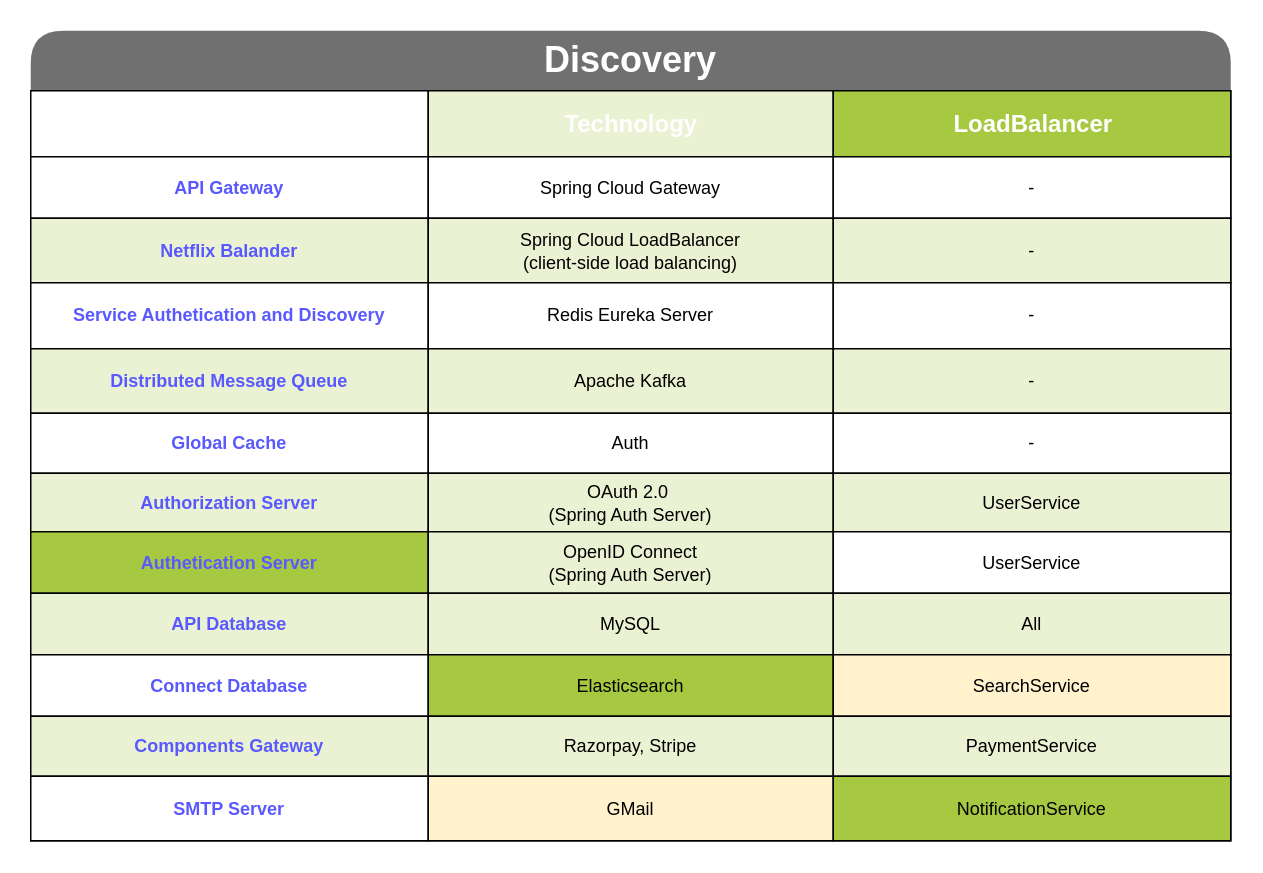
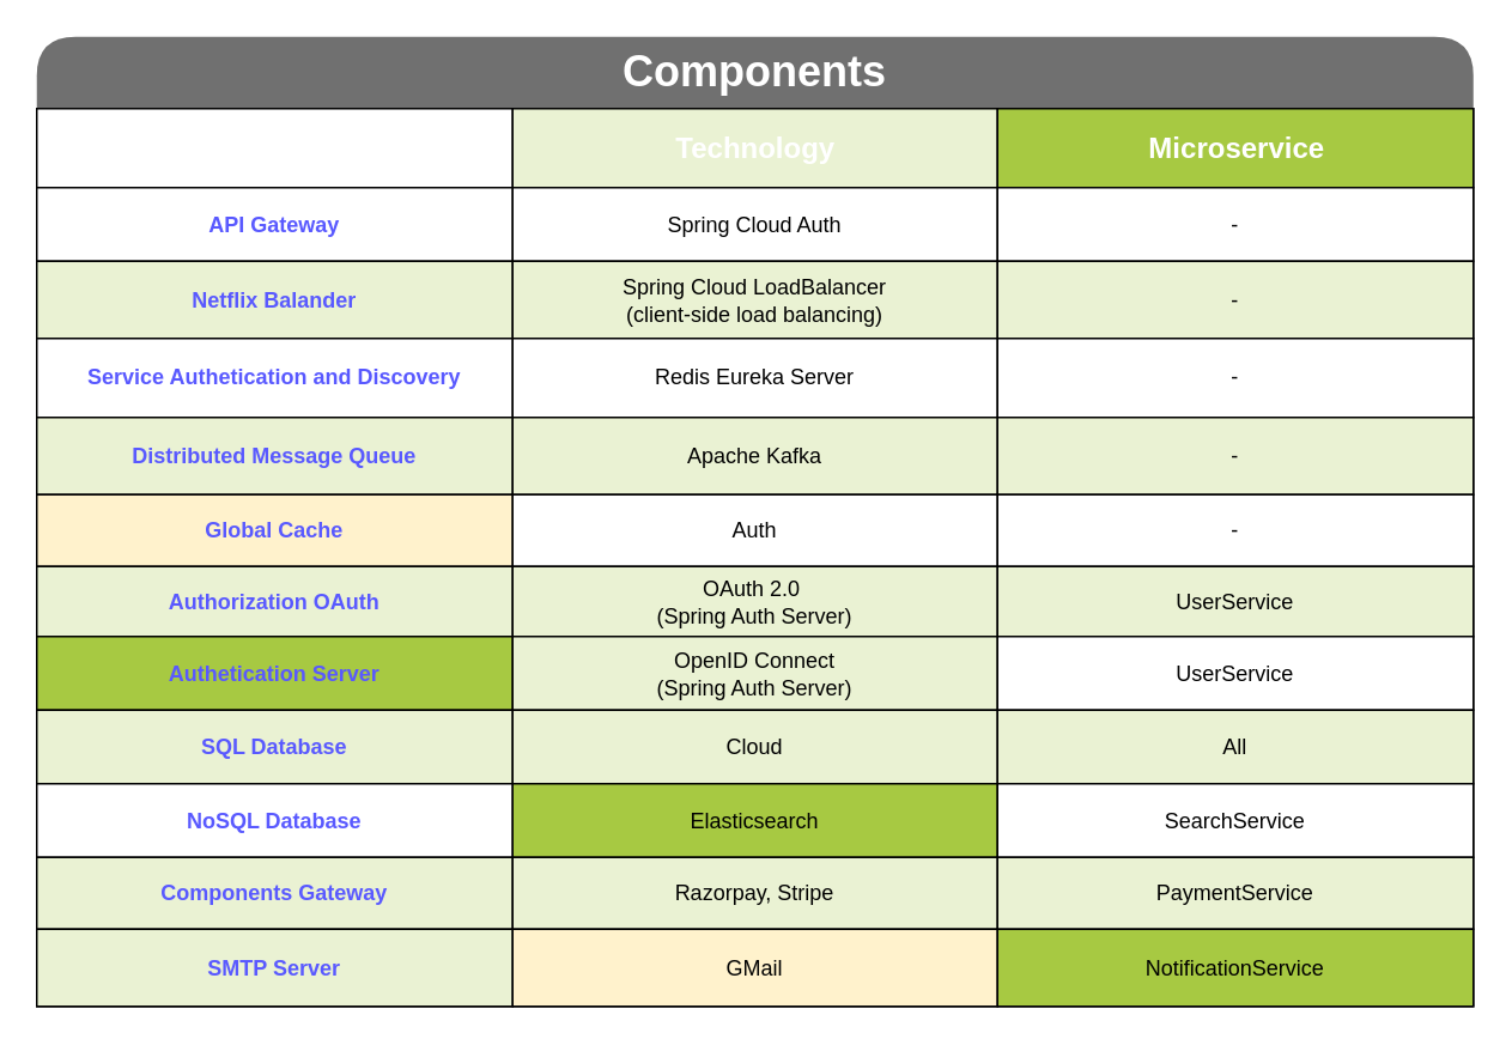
  <mxCell id="0" />
  <mxCell id="1" parent="0" />
- <mxCell id="2" value="&lt;h1&gt;&lt;font style=&quot;color: rgb(255, 255, 255);&quot;&gt;Discovery&lt;/font&gt;&lt;/h1&gt;" style="swimlane;whiteSpace=wrap;html=1;rounded=1;arcSize=18;startSize=40;glass=0;gradientColor=none;fillColor=#707070;strokeColor=none;" vertex="1" parent="1"><mxGeometry x="20" y="20" width="800" height="540" as="geometry"><mxRectangle x="40" y="1160" width="240" height="40" as="alternateBounds" /></mxGeometry></mxCell>
+ <mxCell id="2" value="&lt;h1&gt;&lt;font style=&quot;color: rgb(255, 255, 255);&quot;&gt;Components&lt;/font&gt;&lt;/h1&gt;" style="swimlane;whiteSpace=wrap;html=1;rounded=1;arcSize=18;startSize=40;glass=0;gradientColor=none;fillColor=#707070;strokeColor=none;" vertex="1" parent="1"><mxGeometry x="20" y="20" width="800" height="540" as="geometry"><mxRectangle x="40" y="1160" width="240" height="40" as="alternateBounds" /></mxGeometry></mxCell>
  <mxCell id="3" value="Assets" style="childLayout=tableLayout;recursiveResize=0;strokeColor=default;fillColor=none;shadow=0;rounded=0;swimlaneLine=0;arcSize=0;" vertex="1" parent="2"><mxGeometry y="40" width="800" height="500" as="geometry" /></mxCell>
  <mxCell id="4" style="shape=tableRow;horizontal=0;startSize=0;swimlaneHead=0;swimlaneBody=0;top=0;left=0;bottom=0;right=0;dropTarget=0;collapsible=0;recursiveResize=0;expand=0;fontStyle=0;strokeColor=inherit;fillColor=#ffffff;rounded=0;swimlaneLine=0;" vertex="1" parent="3"><mxGeometry width="800" height="44" as="geometry" /></mxCell>
  <mxCell id="5" value="Component" style="connectable=0;recursiveResize=0;strokeColor=inherit;fillColor=#ffffff;align=center;fontStyle=1;fontColor=#FFFFFF;html=1;rounded=0;fontSize=16;swimlaneLine=0;" vertex="1" parent="4"><mxGeometry width="265" height="44" as="geometry"><mxRectangle width="265" height="44" as="alternateBounds" /></mxGeometry></mxCell>
  <mxCell id="6" value="Technology" style="connectable=0;recursiveResize=0;strokeColor=inherit;fillColor=#eaf2d3;align=center;fontStyle=1;fontColor=#FFFFFF;html=1;rounded=0;fontSize=16;swimlaneLine=0;" vertex="1" parent="4"><mxGeometry x="265" width="270" height="44" as="geometry"><mxRectangle width="270" height="44" as="alternateBounds" /></mxGeometry></mxCell>
- <mxCell id="7" value="LoadBalancer" style="connectable=0;recursiveResize=0;strokeColor=inherit;fillColor=#A7C942;align=center;fontStyle=1;fontColor=#FFFFFF;html=1;rounded=0;fontSize=16;swimlaneLine=0;" vertex="1" parent="4"><mxGeometry x="535" width="265" height="44" as="geometry"><mxRectangle width="265" height="44" as="alternateBounds" /></mxGeometry></mxCell>
+ <mxCell id="7" value="Microservice" style="connectable=0;recursiveResize=0;strokeColor=inherit;fillColor=#A7C942;align=center;fontStyle=1;fontColor=#FFFFFF;html=1;rounded=0;fontSize=16;swimlaneLine=0;" vertex="1" parent="4"><mxGeometry x="535" width="265" height="44" as="geometry"><mxRectangle width="265" height="44" as="alternateBounds" /></mxGeometry></mxCell>
  <mxCell id="8" value="" style="shape=tableRow;horizontal=0;startSize=0;swimlaneHead=0;swimlaneBody=0;top=0;left=0;bottom=0;right=0;dropTarget=0;collapsible=0;recursiveResize=0;expand=0;fontStyle=0;strokeColor=inherit;fillColor=#ffffff;rounded=0;swimlaneLine=0;" vertex="1" parent="3"><mxGeometry y="44" width="800" height="41" as="geometry" /></mxCell>
  <mxCell id="9" value="API Gateway" style="connectable=0;recursiveResize=0;strokeColor=inherit;fillColor=inherit;align=center;whiteSpace=wrap;html=1;rounded=0;fontStyle=1;fontColor=#5959FF;swimlaneLine=0;" vertex="1" parent="8"><mxGeometry width="265" height="41" as="geometry"><mxRectangle width="265" height="41" as="alternateBounds" /></mxGeometry></mxCell>
- <mxCell id="10" value="Spring Cloud Gateway" style="connectable=0;recursiveResize=0;strokeColor=inherit;fillColor=inherit;align=center;whiteSpace=wrap;html=1;rounded=0;fontStyle=0;swimlaneLine=0;" vertex="1" parent="8"><mxGeometry x="265" width="270" height="41" as="geometry"><mxRectangle width="270" height="41" as="alternateBounds" /></mxGeometry></mxCell>
+ <mxCell id="10" value="Spring Cloud Auth" style="connectable=0;recursiveResize=0;strokeColor=inherit;fillColor=inherit;align=center;whiteSpace=wrap;html=1;rounded=0;fontStyle=0;swimlaneLine=0;" vertex="1" parent="8"><mxGeometry x="265" width="270" height="41" as="geometry"><mxRectangle width="270" height="41" as="alternateBounds" /></mxGeometry></mxCell>
  <mxCell id="11" value="-" style="connectable=0;recursiveResize=0;strokeColor=inherit;fillColor=inherit;align=center;whiteSpace=wrap;html=1;rounded=0;fontStyle=0;swimlaneLine=0;" vertex="1" parent="8"><mxGeometry x="535" width="265" height="41" as="geometry"><mxRectangle width="265" height="41" as="alternateBounds" /></mxGeometry></mxCell>
  <mxCell id="12" value="" style="shape=tableRow;horizontal=0;startSize=0;swimlaneHead=0;swimlaneBody=0;top=0;left=0;bottom=0;right=0;dropTarget=0;collapsible=0;recursiveResize=0;expand=0;fontStyle=1;strokeColor=inherit;fillColor=#EAF2D3;rounded=0;swimlaneLine=0;" vertex="1" parent="3"><mxGeometry y="85" width="800" height="43" as="geometry" /></mxCell>
  <mxCell id="13" value="Netflix Balander" style="connectable=0;recursiveResize=0;strokeColor=inherit;fillColor=inherit;whiteSpace=wrap;html=1;rounded=0;fontStyle=1;align=center;fontColor=#5959FF;swimlaneLine=0;" vertex="1" parent="12"><mxGeometry width="265" height="43" as="geometry"><mxRectangle width="265" height="43" as="alternateBounds" /></mxGeometry></mxCell>
  <mxCell id="14" value="Spring Cloud LoadBalancer&lt;div&gt;(client-side load balancing)&lt;/div&gt;" style="connectable=0;recursiveResize=0;strokeColor=inherit;fillColor=inherit;whiteSpace=wrap;html=1;rounded=0;fontStyle=0;swimlaneLine=0;" vertex="1" parent="12"><mxGeometry x="265" width="270" height="43" as="geometry"><mxRectangle width="270" height="43" as="alternateBounds" /></mxGeometry></mxCell>
  <mxCell id="15" value="-" style="connectable=0;recursiveResize=0;strokeColor=inherit;fillColor=inherit;whiteSpace=wrap;html=1;rounded=0;fontStyle=0;swimlaneLine=0;" vertex="1" parent="12"><mxGeometry x="535" width="265" height="43" as="geometry"><mxRectangle width="265" height="43" as="alternateBounds" /></mxGeometry></mxCell>
  <mxCell id="16" value="" style="shape=tableRow;horizontal=0;startSize=0;swimlaneHead=0;swimlaneBody=0;top=0;left=0;bottom=0;right=0;dropTarget=0;collapsible=0;recursiveResize=0;expand=0;fontStyle=0;strokeColor=inherit;fillColor=#ffffff;rounded=0;swimlaneLine=0;" vertex="1" parent="3"><mxGeometry y="128" width="800" height="44" as="geometry" /></mxCell>
  <mxCell id="17" value="Service Authetication and Discovery" style="connectable=0;recursiveResize=0;strokeColor=inherit;fillColor=inherit;fontStyle=1;align=center;whiteSpace=wrap;html=1;rounded=0;fontColor=#5959FF;swimlaneLine=0;" vertex="1" parent="16"><mxGeometry width="265" height="44" as="geometry"><mxRectangle width="265" height="44" as="alternateBounds" /></mxGeometry></mxCell>
  <mxCell id="18" value="Redis Eureka Server" style="connectable=0;recursiveResize=0;strokeColor=inherit;fillColor=inherit;fontStyle=0;align=center;whiteSpace=wrap;html=1;rounded=0;swimlaneLine=0;" vertex="1" parent="16"><mxGeometry x="265" width="270" height="44" as="geometry"><mxRectangle width="270" height="44" as="alternateBounds" /></mxGeometry></mxCell>
  <mxCell id="19" value="-" style="connectable=0;recursiveResize=0;strokeColor=inherit;fillColor=inherit;fontStyle=0;align=center;whiteSpace=wrap;html=1;rounded=0;swimlaneLine=0;" vertex="1" parent="16"><mxGeometry x="535" width="265" height="44" as="geometry"><mxRectangle width="265" height="44" as="alternateBounds" /></mxGeometry></mxCell>
  <mxCell id="20" value="" style="shape=tableRow;horizontal=0;startSize=0;swimlaneHead=0;swimlaneBody=0;top=0;left=0;bottom=0;right=0;dropTarget=0;collapsible=0;recursiveResize=0;expand=0;fontStyle=1;strokeColor=inherit;fillColor=#EAF2D3;rounded=0;swimlaneLine=0;" vertex="1" parent="3"><mxGeometry y="172" width="800" height="43" as="geometry" /></mxCell>
  <mxCell id="21" value="Distributed Message Queue" style="connectable=0;recursiveResize=0;strokeColor=inherit;fillColor=inherit;whiteSpace=wrap;html=1;rounded=0;fontStyle=1;align=center;fontColor=#5959FF;swimlaneLine=0;" vertex="1" parent="20"><mxGeometry width="265" height="43" as="geometry"><mxRectangle width="265" height="43" as="alternateBounds" /></mxGeometry></mxCell>
  <mxCell id="22" value="Apache Kafka" style="connectable=0;recursiveResize=0;strokeColor=inherit;fillColor=inherit;whiteSpace=wrap;html=1;rounded=0;fontStyle=0;swimlaneLine=0;" vertex="1" parent="20"><mxGeometry x="265" width="270" height="43" as="geometry"><mxRectangle width="270" height="43" as="alternateBounds" /></mxGeometry></mxCell>
  <mxCell id="23" value="-" style="connectable=0;recursiveResize=0;strokeColor=inherit;fillColor=inherit;whiteSpace=wrap;html=1;rounded=0;fontStyle=0;swimlaneLine=0;" vertex="1" parent="20"><mxGeometry x="535" width="265" height="43" as="geometry"><mxRectangle width="265" height="43" as="alternateBounds" /></mxGeometry></mxCell>
  <mxCell id="24" style="shape=tableRow;horizontal=0;startSize=0;swimlaneHead=0;swimlaneBody=0;top=0;left=0;bottom=0;right=0;dropTarget=0;collapsible=0;recursiveResize=0;expand=0;fontStyle=1;strokeColor=inherit;fillColor=#EAF2D3;rounded=0;swimlaneLine=0;" vertex="1" parent="3"><mxGeometry y="215" width="800" height="40" as="geometry" /></mxCell>
- <mxCell id="25" value="Global Cache" style="connectable=0;recursiveResize=0;whiteSpace=wrap;html=1;rounded=0;fontStyle=1;align=center;fontColor=#5959FF;swimlaneLine=0;" vertex="1" parent="24"><mxGeometry width="265" height="40" as="geometry"><mxRectangle width="265" height="40" as="alternateBounds" /></mxGeometry></mxCell>
+ <mxCell id="25" value="Global Cache" style="connectable=0;recursiveResize=0;whiteSpace=wrap;html=1;rounded=0;fontStyle=1;align=center;fontColor=#5959FF;swimlaneLine=0;fillColor=#fff2cc;" vertex="1" parent="24"><mxGeometry width="265" height="40" as="geometry"><mxRectangle width="265" height="40" as="alternateBounds" /></mxGeometry></mxCell>
  <mxCell id="26" value="Auth" style="connectable=0;recursiveResize=0;whiteSpace=wrap;html=1;rounded=0;fontStyle=0;swimlaneLine=0;" vertex="1" parent="24"><mxGeometry x="265" width="270" height="40" as="geometry"><mxRectangle width="270" height="40" as="alternateBounds" /></mxGeometry></mxCell>
  <mxCell id="27" value="-" style="connectable=0;recursiveResize=0;whiteSpace=wrap;html=1;rounded=0;fontStyle=0;swimlaneLine=0;" vertex="1" parent="24"><mxGeometry x="535" width="265" height="40" as="geometry"><mxRectangle width="265" height="40" as="alternateBounds" /></mxGeometry></mxCell>
  <mxCell id="28" style="shape=tableRow;horizontal=0;startSize=0;swimlaneHead=0;swimlaneBody=0;top=0;left=0;bottom=0;right=0;dropTarget=0;collapsible=0;recursiveResize=0;expand=0;fontStyle=1;strokeColor=inherit;fillColor=#EAF2D3;rounded=0;swimlaneLine=0;" vertex="1" parent="3"><mxGeometry y="255" width="800" height="39" as="geometry" /></mxCell>
- <mxCell id="29" value="Authorization Server" style="connectable=0;recursiveResize=0;strokeColor=inherit;fillColor=inherit;whiteSpace=wrap;html=1;rounded=0;fontStyle=1;align=center;fontColor=#5959FF;swimlaneLine=0;" vertex="1" parent="28"><mxGeometry width="265" height="39" as="geometry"><mxRectangle width="265" height="39" as="alternateBounds" /></mxGeometry></mxCell>
+ <mxCell id="29" value="Authorization OAuth" style="connectable=0;recursiveResize=0;strokeColor=inherit;fillColor=inherit;whiteSpace=wrap;html=1;rounded=0;fontStyle=1;align=center;fontColor=#5959FF;swimlaneLine=0;" vertex="1" parent="28"><mxGeometry width="265" height="39" as="geometry"><mxRectangle width="265" height="39" as="alternateBounds" /></mxGeometry></mxCell>
  <mxCell id="30" value="OAuth 2.0&amp;nbsp;&lt;div&gt;(Spring Auth Server)&lt;/div&gt;" style="connectable=0;recursiveResize=0;strokeColor=inherit;fillColor=inherit;whiteSpace=wrap;html=1;rounded=0;fontStyle=0;swimlaneLine=0;" vertex="1" parent="28"><mxGeometry x="265" width="270" height="39" as="geometry"><mxRectangle width="270" height="39" as="alternateBounds" /></mxGeometry></mxCell>
  <mxCell id="31" value="UserService" style="connectable=0;recursiveResize=0;strokeColor=inherit;fillColor=inherit;whiteSpace=wrap;html=1;rounded=0;fontStyle=0;swimlaneLine=0;" vertex="1" parent="28"><mxGeometry x="535" width="265" height="39" as="geometry"><mxRectangle width="265" height="39" as="alternateBounds" /></mxGeometry></mxCell>
  <mxCell id="32" style="shape=tableRow;horizontal=0;startSize=0;swimlaneHead=0;swimlaneBody=0;top=0;left=0;bottom=0;right=0;dropTarget=0;collapsible=0;recursiveResize=0;expand=0;fontStyle=1;strokeColor=inherit;fillColor=#EAF2D3;rounded=0;swimlaneLine=0;" vertex="1" parent="3"><mxGeometry y="294" width="800" height="41" as="geometry" /></mxCell>
  <mxCell id="33" value="Authetication Server" style="connectable=0;recursiveResize=0;whiteSpace=wrap;html=1;rounded=0;fontStyle=1;align=center;fontColor=#5959FF;swimlaneLine=0;fillColor=#a7c942;" vertex="1" parent="32"><mxGeometry width="265" height="41" as="geometry"><mxRectangle width="265" height="41" as="alternateBounds" /></mxGeometry></mxCell>
  <mxCell id="34" value="OpenID Connect&lt;div&gt;(Spring Auth Server)&lt;/div&gt;" style="connectable=0;recursiveResize=0;whiteSpace=wrap;html=1;rounded=0;fontStyle=0;swimlaneLine=0;fillColor=#eaf2d3;" vertex="1" parent="32"><mxGeometry x="265" width="270" height="41" as="geometry"><mxRectangle width="270" height="41" as="alternateBounds" /></mxGeometry></mxCell>
  <mxCell id="35" value="UserService" style="connectable=0;recursiveResize=0;whiteSpace=wrap;html=1;rounded=0;fontStyle=0;swimlaneLine=0;" vertex="1" parent="32"><mxGeometry x="535" width="265" height="41" as="geometry"><mxRectangle width="265" height="41" as="alternateBounds" /></mxGeometry></mxCell>
  <mxCell id="36" style="shape=tableRow;horizontal=0;startSize=0;swimlaneHead=0;swimlaneBody=0;top=0;left=0;bottom=0;right=0;dropTarget=0;collapsible=0;recursiveResize=0;expand=0;fontStyle=1;strokeColor=inherit;fillColor=#EAF2D3;rounded=0;swimlaneLine=0;" vertex="1" parent="3"><mxGeometry y="335" width="800" height="41" as="geometry" /></mxCell>
- <mxCell id="37" value="API Database" style="connectable=0;recursiveResize=0;strokeColor=inherit;fillColor=inherit;whiteSpace=wrap;html=1;rounded=0;fontStyle=1;align=center;fontColor=#5959FF;swimlaneLine=0;" vertex="1" parent="36"><mxGeometry width="265" height="41" as="geometry"><mxRectangle width="265" height="41" as="alternateBounds" /></mxGeometry></mxCell>
- <mxCell id="38" value="MySQL" style="connectable=0;recursiveResize=0;strokeColor=inherit;fillColor=inherit;whiteSpace=wrap;html=1;rounded=0;fontStyle=0;swimlaneLine=0;" vertex="1" parent="36"><mxGeometry x="265" width="270" height="41" as="geometry"><mxRectangle width="270" height="41" as="alternateBounds" /></mxGeometry></mxCell>
+ <mxCell id="37" value="SQL Database" style="connectable=0;recursiveResize=0;strokeColor=inherit;fillColor=inherit;whiteSpace=wrap;html=1;rounded=0;fontStyle=1;align=center;fontColor=#5959FF;swimlaneLine=0;" vertex="1" parent="36"><mxGeometry width="265" height="41" as="geometry"><mxRectangle width="265" height="41" as="alternateBounds" /></mxGeometry></mxCell>
+ <mxCell id="38" value="Cloud" style="connectable=0;recursiveResize=0;strokeColor=inherit;fillColor=inherit;whiteSpace=wrap;html=1;rounded=0;fontStyle=0;swimlaneLine=0;" vertex="1" parent="36"><mxGeometry x="265" width="270" height="41" as="geometry"><mxRectangle width="270" height="41" as="alternateBounds" /></mxGeometry></mxCell>
  <mxCell id="39" value="All" style="connectable=0;recursiveResize=0;strokeColor=inherit;fillColor=inherit;whiteSpace=wrap;html=1;rounded=0;fontStyle=0;swimlaneLine=0;" vertex="1" parent="36"><mxGeometry x="535" width="265" height="41" as="geometry"><mxRectangle width="265" height="41" as="alternateBounds" /></mxGeometry></mxCell>
  <mxCell id="40" style="shape=tableRow;horizontal=0;startSize=0;swimlaneHead=0;swimlaneBody=0;top=0;left=0;bottom=0;right=0;dropTarget=0;collapsible=0;recursiveResize=0;expand=0;fontStyle=1;strokeColor=inherit;fillColor=#EAF2D3;rounded=0;swimlaneLine=0;" vertex="1" parent="3"><mxGeometry y="376" width="800" height="41" as="geometry" /></mxCell>
- <mxCell id="41" value="Connect Database" style="connectable=0;recursiveResize=0;whiteSpace=wrap;html=1;rounded=0;fontStyle=1;align=center;fontColor=#5959FF;swimlaneLine=0;" vertex="1" parent="40"><mxGeometry width="265" height="41" as="geometry"><mxRectangle width="265" height="41" as="alternateBounds" /></mxGeometry></mxCell>
+ <mxCell id="41" value="NoSQL Database" style="connectable=0;recursiveResize=0;whiteSpace=wrap;html=1;rounded=0;fontStyle=1;align=center;fontColor=#5959FF;swimlaneLine=0;" vertex="1" parent="40"><mxGeometry width="265" height="41" as="geometry"><mxRectangle width="265" height="41" as="alternateBounds" /></mxGeometry></mxCell>
  <mxCell id="42" value="Elasticsearch" style="connectable=0;recursiveResize=0;whiteSpace=wrap;html=1;rounded=0;fontStyle=0;swimlaneLine=0;fillColor=#a7c942;" vertex="1" parent="40"><mxGeometry x="265" width="270" height="41" as="geometry"><mxRectangle width="270" height="41" as="alternateBounds" /></mxGeometry></mxCell>
- <mxCell id="43" value="SearchService" style="connectable=0;recursiveResize=0;whiteSpace=wrap;html=1;rounded=0;fontStyle=0;swimlaneLine=0;fillColor=#fff2cc;" vertex="1" parent="40"><mxGeometry x="535" width="265" height="41" as="geometry"><mxRectangle width="265" height="41" as="alternateBounds" /></mxGeometry></mxCell>
+ <mxCell id="43" value="SearchService" style="connectable=0;recursiveResize=0;whiteSpace=wrap;html=1;rounded=0;fontStyle=0;swimlaneLine=0;" vertex="1" parent="40"><mxGeometry x="535" width="265" height="41" as="geometry"><mxRectangle width="265" height="41" as="alternateBounds" /></mxGeometry></mxCell>
  <mxCell id="44" style="shape=tableRow;horizontal=0;startSize=0;swimlaneHead=0;swimlaneBody=0;top=0;left=0;bottom=0;right=0;dropTarget=0;collapsible=0;recursiveResize=0;expand=0;fontStyle=1;strokeColor=inherit;fillColor=#EAF2D3;rounded=0;swimlaneLine=0;" vertex="1" parent="3"><mxGeometry y="417" width="800" height="40" as="geometry" /></mxCell>
  <mxCell id="45" value="Components Gateway" style="connectable=0;recursiveResize=0;strokeColor=inherit;fillColor=inherit;whiteSpace=wrap;html=1;rounded=0;fontStyle=1;align=center;fontColor=#5959FF;swimlaneLine=0;" vertex="1" parent="44"><mxGeometry width="265" height="40" as="geometry"><mxRectangle width="265" height="40" as="alternateBounds" /></mxGeometry></mxCell>
  <mxCell id="46" value="Razorpay, Stripe" style="connectable=0;recursiveResize=0;strokeColor=inherit;fillColor=inherit;whiteSpace=wrap;html=1;rounded=0;fontStyle=0;swimlaneLine=0;" vertex="1" parent="44"><mxGeometry x="265" width="270" height="40" as="geometry"><mxRectangle width="270" height="40" as="alternateBounds" /></mxGeometry></mxCell>
  <mxCell id="47" value="PaymentService" style="connectable=0;recursiveResize=0;strokeColor=inherit;fillColor=inherit;whiteSpace=wrap;html=1;rounded=0;fontStyle=0;swimlaneLine=0;" vertex="1" parent="44"><mxGeometry x="535" width="265" height="40" as="geometry"><mxRectangle width="265" height="40" as="alternateBounds" /></mxGeometry></mxCell>
  <mxCell id="48" style="shape=tableRow;horizontal=0;startSize=0;swimlaneHead=0;swimlaneBody=0;top=0;left=0;bottom=0;right=0;dropTarget=0;collapsible=0;recursiveResize=0;expand=0;fontStyle=1;strokeColor=inherit;fillColor=#EAF2D3;rounded=0;swimlaneLine=0;" vertex="1" parent="3"><mxGeometry y="457" width="800" height="43" as="geometry" /></mxCell>
- <mxCell id="49" value="SMTP Server" style="connectable=0;recursiveResize=0;whiteSpace=wrap;html=1;rounded=0;fontStyle=1;align=center;fontColor=#5959FF;swimlaneLine=0;" vertex="1" parent="48"><mxGeometry width="265" height="43" as="geometry"><mxRectangle width="265" height="43" as="alternateBounds" /></mxGeometry></mxCell>
+ <mxCell id="49" value="SMTP Server" style="connectable=0;recursiveResize=0;whiteSpace=wrap;html=1;rounded=0;fontStyle=1;align=center;fontColor=#5959FF;swimlaneLine=0;fillColor=#eaf2d3;" vertex="1" parent="48"><mxGeometry width="265" height="43" as="geometry"><mxRectangle width="265" height="43" as="alternateBounds" /></mxGeometry></mxCell>
  <mxCell id="50" value="GMail" style="connectable=0;recursiveResize=0;whiteSpace=wrap;html=1;rounded=0;fontStyle=0;swimlaneLine=0;fillColor=#fff2cc;" vertex="1" parent="48"><mxGeometry x="265" width="270" height="43" as="geometry"><mxRectangle width="270" height="43" as="alternateBounds" /></mxGeometry></mxCell>
  <mxCell id="51" value="NotificationService" style="connectable=0;recursiveResize=0;whiteSpace=wrap;html=1;rounded=0;fontStyle=0;swimlaneLine=0;fillColor=#a7c942;" vertex="1" parent="48"><mxGeometry x="535" width="265" height="43" as="geometry"><mxRectangle width="265" height="43" as="alternateBounds" /></mxGeometry></mxCell>
